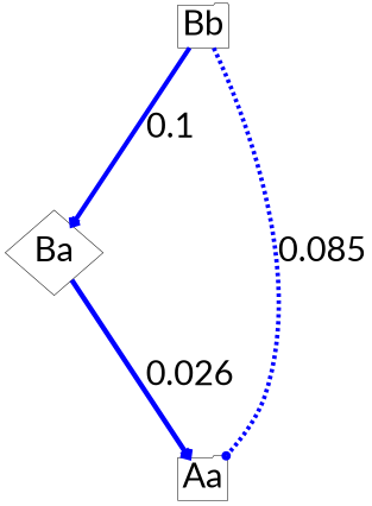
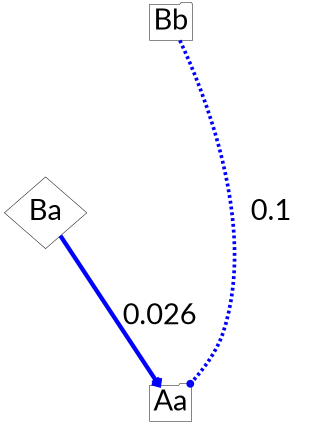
  digraph {
    fixedsize=false
    nodesep=3
    ranksep=3
    node [fillcolor=white fontcolor=black fontname=Lato fontsize=60 shape=folder style=filled]
    edge [arrowhead=vee color=blue fontname=Lato fontsize=60 style=bold weight=1]
    Ba [shape=diamond]
    Aa
    Bb
    Ba -> Aa [arrowsize=1.1280000000000001 label=0.026 penwidth=8.84]
-   Bb -> Ba [arrowsize=1.1 label=0.1 penwidth=8.0]
-   Bb -> Aa [arrowhead=odot arrowsize=1.085 label=0.085 penwidth=7.550000000000001 style=dashed]
+   Bb -> Aa [arrowhead=odot arrowsize=1.085 label=0.1 penwidth=7.550000000000001 style=dashed]
  }
